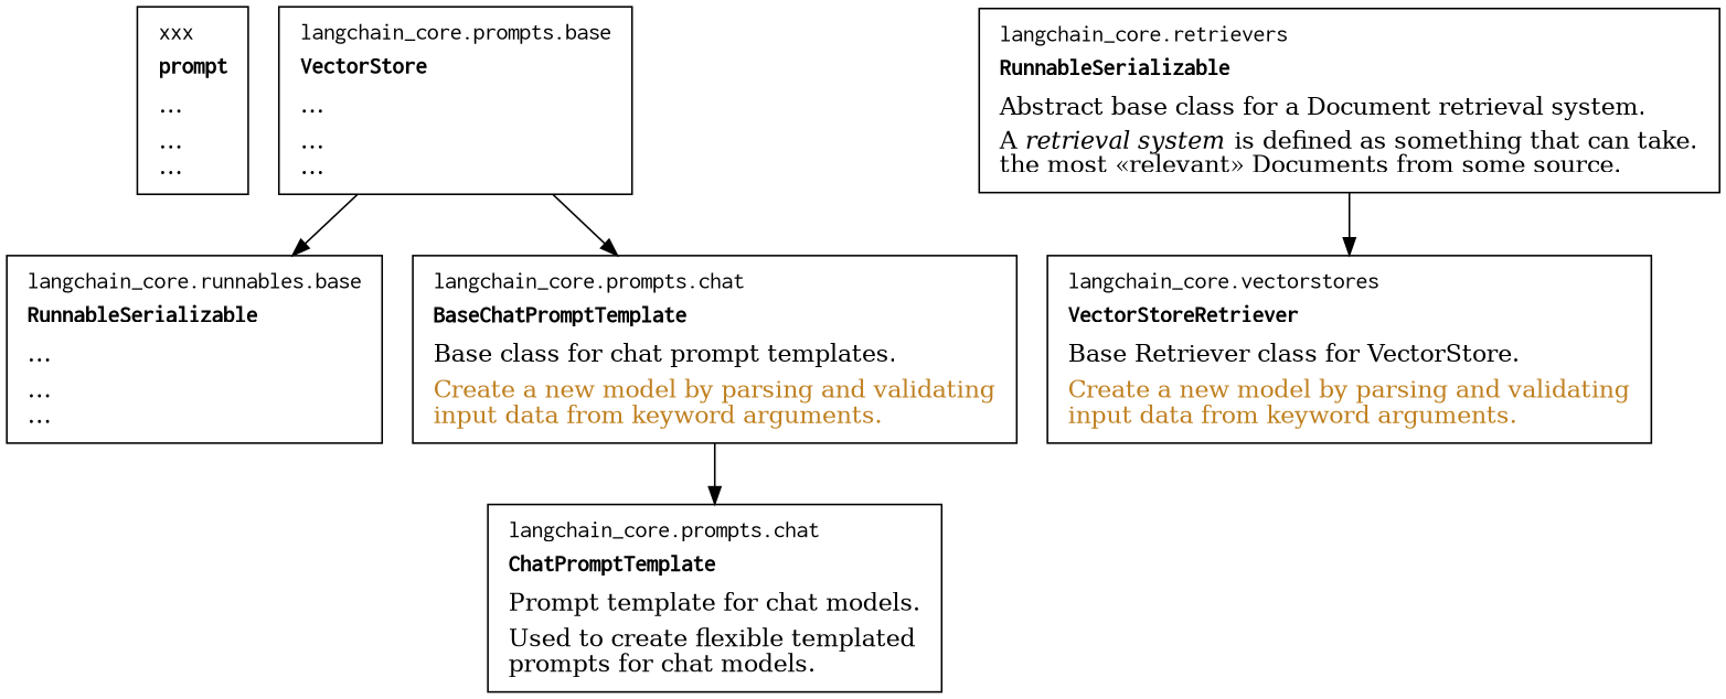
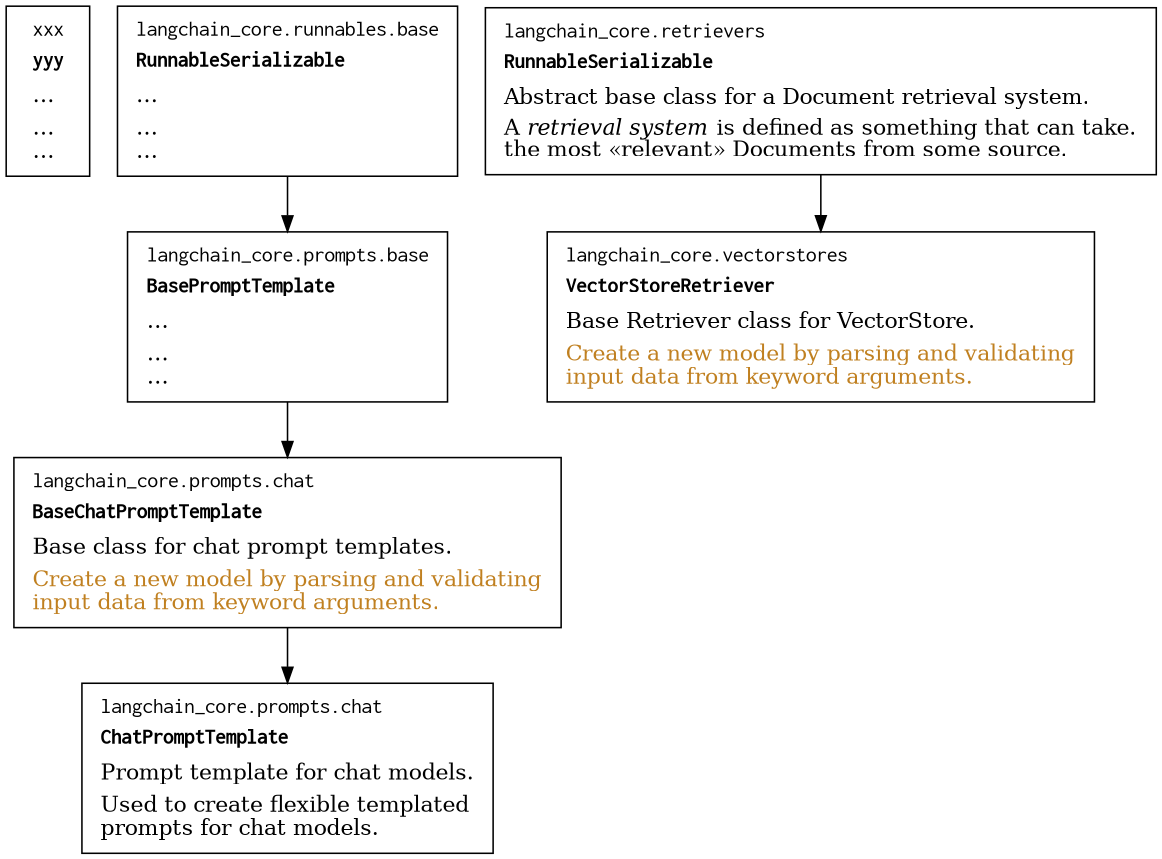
  digraph {
    node [shape=box]
-   n1 [label=< <table border="0"> <tr><td align="left" valign="top"><font face="courier">xxx</font></td></tr> <tr><td align="left" valign="top" height="20"><font face="courier"><b>prompt</b></font></td></tr> <tr><td align="left" height="12">…<br align="Left"/></td></tr> <tr><td align="left">…<br align="Left"/>…<br align="left"/></td></tr> </table>>]
+   n1 [label=< <table border="0"> <tr><td align="left" valign="top"><font face="courier">xxx</font></td></tr> <tr><td align="left" valign="top" height="20"><font face="courier"><b>yyy</b></font></td></tr> <tr><td align="left" height="12">…<br align="Left"/></td></tr> <tr><td align="left">…<br align="Left"/>…<br align="left"/></td></tr> </table>>]
    n2 [label=< <table border="0"> <tr><td align="left" valign="top"><font face="courier">langchain_core.runnables.base</font></td></tr> <tr><td align="left" valign="top" height="20"><font face="courier"><b>RunnableSerializable</b></font></td></tr> <tr><td align="left" height="12">…<br align="Left"/></td></tr> <tr><td align="left">…<br align="Left"/>…<br align="left"/></td></tr> </table>>]
-   n3 [label=< <table border="0"> <tr><td align="left" valign="top"><font face="courier">langchain_core.prompts.base</font></td></tr> <tr><td align="left" valign="top" height="20"><font face="courier"><b>VectorStore</b></font></td></tr> <tr><td align="left" height="12">…<br align="Left"/></td></tr> <tr><td align="left">…<br align="Left"/>…<br align="left"/></td></tr> </table>    >]
+   n3 [label=< <table border="0"> <tr><td align="left" valign="top"><font face="courier">langchain_core.prompts.base</font></td></tr> <tr><td align="left" valign="top" height="20"><font face="courier"><b>BasePromptTemplate</b></font></td></tr> <tr><td align="left" height="12">…<br align="Left"/></td></tr> <tr><td align="left">…<br align="Left"/>…<br align="left"/></td></tr> </table>    >]
    n4 [label=< <table border="0"> <tr><td align="left" valign="top"><font face="courier">langchain_core.retrievers</font></td></tr> <tr><td align="left" valign="top" height="20"><font face="courier"><b>RunnableSerializable</b></font></td></tr> <tr><td align="left" height="12">Abstract base class for a Document retrieval system.<br align="Left"/></td></tr> <tr><td align="left">A <i>retrieval system</i> is defined as something that can take.<br align="Left"/>the most «relevant» Documents from some source.<br align="left"/></td></tr> </table>>]
    n5 [label=< <table border="0"> <tr><td align="left" valign="top"><font face="courier">langchain_core.vectorstores</font></td></tr> <tr><td align="left" valign="top" height="20"><font face="courier"><b>VectorStoreRetriever</b></font></td></tr> <tr><td align="left" height="12">Base Retriever class for VectorStore.<br align="Left"/></td></tr> <tr><td align="left"><font color="#c08020">Create a new model by parsing and validating<br align="Left"/>input data from keyword arguments.<br align="left"/></font></td></tr> </table>>]
    n6 [label=< <table border="0"> <tr><td align="left" valign="top"><font face="courier">langchain_core.prompts.chat</font></td></tr> <tr><td align="left" valign="top" height="20"><font face="courier"><b>BaseChatPromptTemplate</b></font></td></tr> <tr><td align="left" height="12">Base class for chat prompt templates.<br align="Left"/></td></tr> <tr><td align="left"><font color="#c08020">Create a new model by parsing and validating<br align="Left"/>input data from keyword arguments.<br align="left"/></font></td></tr> </table>>]
    n7 [label=< <table border="0"> <tr><td align="left" valign="top"><font face="courier">langchain_core.prompts.chat</font></td></tr> <tr><td align="left" valign="top" height="20"><font face="courier"><b>ChatPromptTemplate</b></font></td></tr> <tr><td align="left" height="12">Prompt template for chat models.<br align="Left"/></td></tr> <tr><td align="left">Used to create flexible templated<br align="left"/>prompts for chat models.<br align="left"/></td></tr> </table>>]
-   n3 -> n2
+   n2 -> n3
    n3 -> n6
    n4 -> n5
    n6 -> n7
  }
